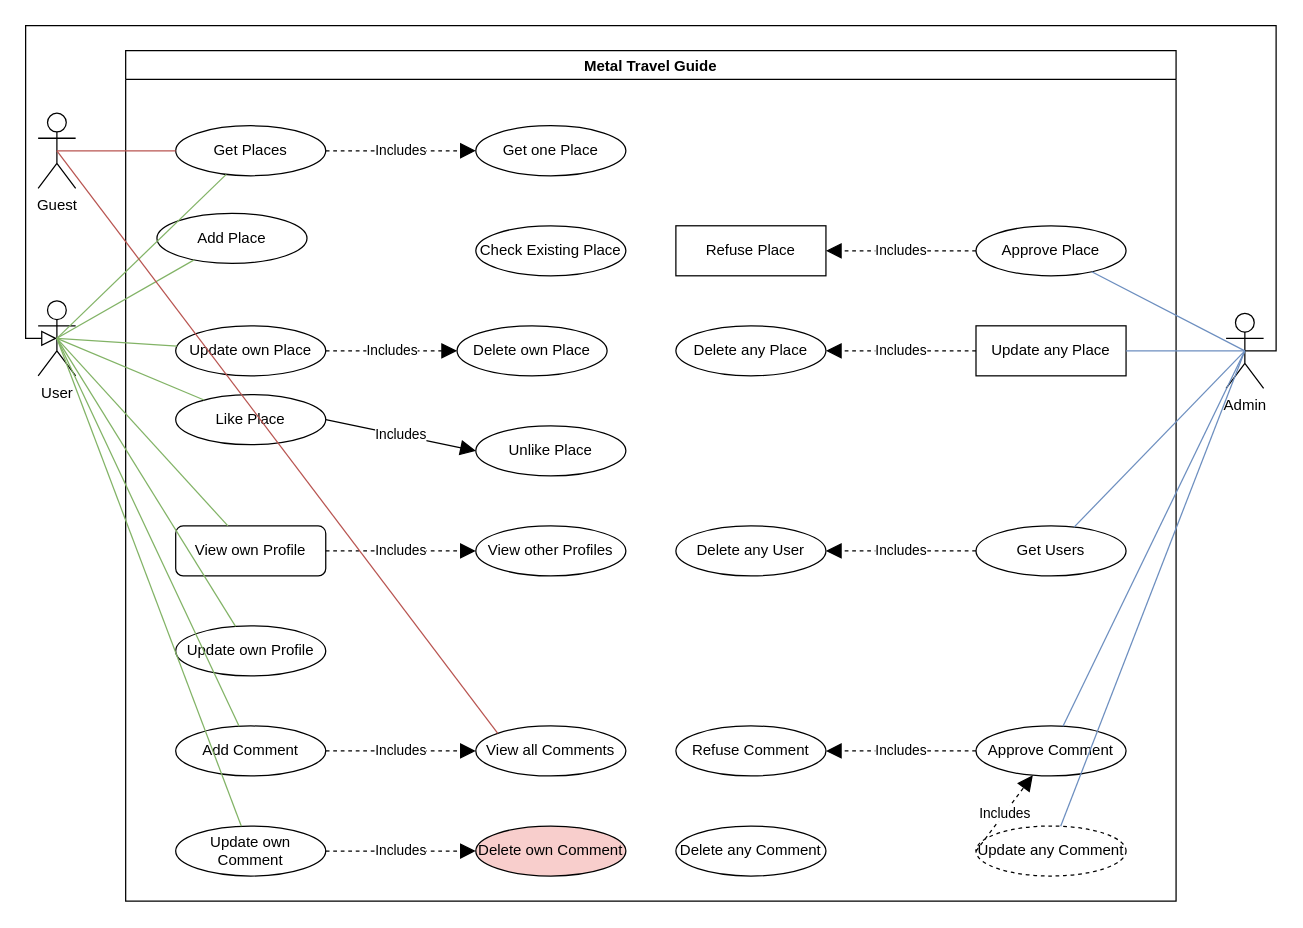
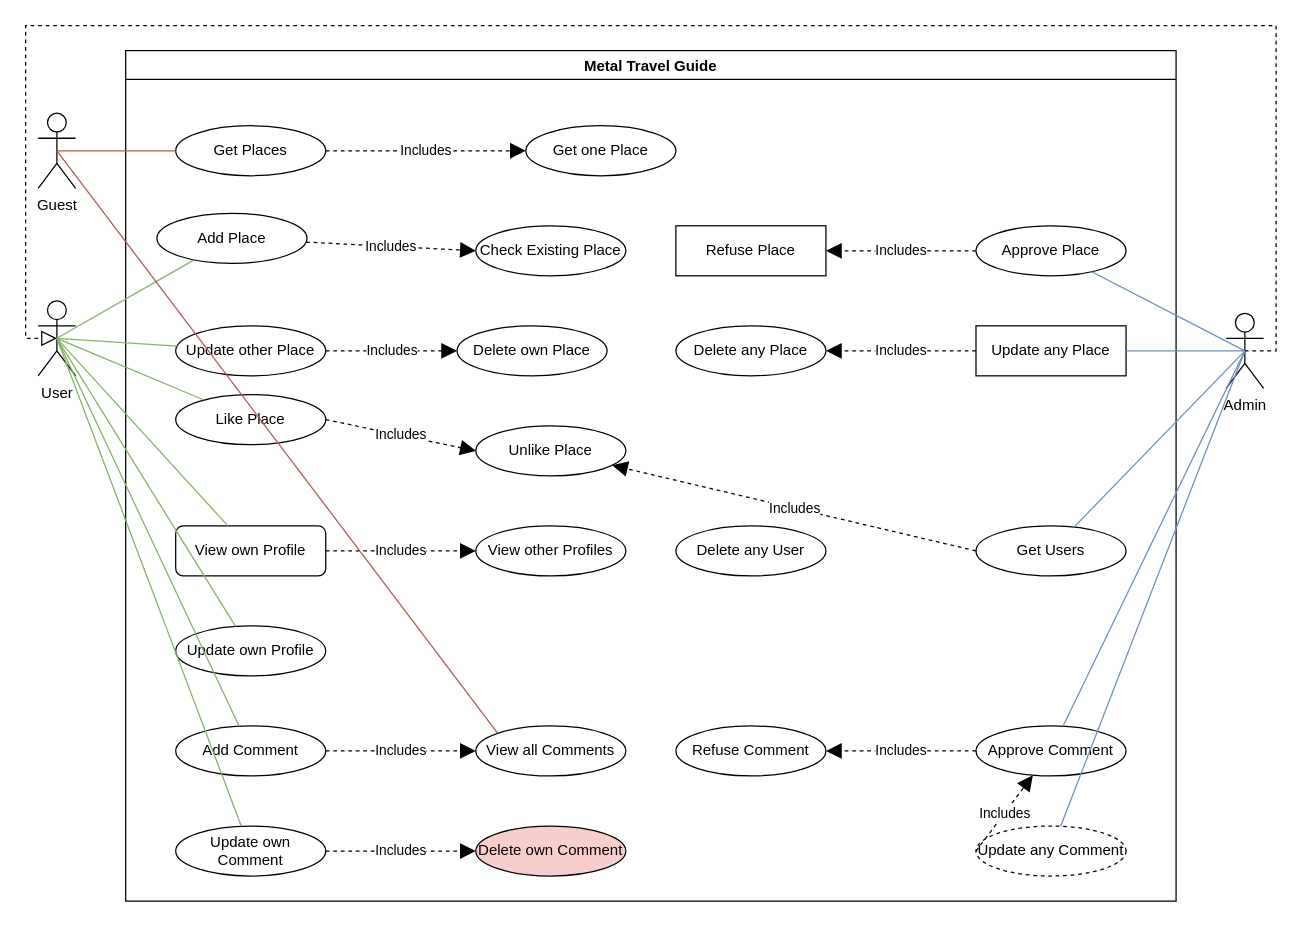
  <mxCell id="0" />
  <mxCell id="1" parent="0" />
  <mxCell id="2" value="User" style="shape=umlActor;verticalLabelPosition=bottom;verticalAlign=top;html=1;outlineConnect=0;" parent="1" vertex="1"><mxGeometry x="30" y="240" width="30" height="60" as="geometry" /></mxCell>
  <mxCell id="3" value="Admin" style="shape=umlActor;verticalLabelPosition=bottom;verticalAlign=top;html=1;outlineConnect=0;" parent="1" vertex="1"><mxGeometry x="980" y="250" width="30" height="60" as="geometry" /></mxCell>
  <mxCell id="4" value="Metal Travel Guide" style="swimlane;" parent="1" vertex="1"><mxGeometry x="100" y="40" width="840" height="680" as="geometry" /></mxCell>
  <mxCell id="5" value="Approve Place" style="ellipse;whiteSpace=wrap;html=1;" parent="4" vertex="1"><mxGeometry x="680" y="140" width="120" height="40" as="geometry" /></mxCell>
- <mxCell id="6" value="Update own Place" style="ellipse;whiteSpace=wrap;html=1;" parent="4" vertex="1"><mxGeometry x="40" y="220" width="120" height="40" as="geometry" /></mxCell>
+ <mxCell id="6" value="Update other Place" style="ellipse;whiteSpace=wrap;html=1;" parent="4" vertex="1"><mxGeometry x="40" y="220" width="120" height="40" as="geometry" /></mxCell>
  <mxCell id="7" value="Add Place" style="ellipse;whiteSpace=wrap;html=1;" parent="4" vertex="1"><mxGeometry x="25" y="130" width="120" height="40" as="geometry" /></mxCell>
  <mxCell id="8" value="Get Places" style="ellipse;whiteSpace=wrap;html=1;" parent="4" vertex="1"><mxGeometry x="40" y="60" width="120" height="40" as="geometry" /></mxCell>
  <mxCell id="9" value="Check Existing Place" style="ellipse;whiteSpace=wrap;html=1;" parent="4" vertex="1"><mxGeometry x="280" y="140" width="120" height="40" as="geometry" /></mxCell>
+ <mxCell id="10" value="Includes" style="endArrow=block;endSize=10;endFill=1;html=1;rounded=0;strokeWidth=1;startSize=10;dashed=1;startArrow=none;entryX=0;entryY=0.5;entryDx=0;entryDy=0;" parent="4" source="7" target="9" edge="1"><mxGeometry width="160" relative="1" as="geometry"><mxPoint x="176.36" y="422.156" as="sourcePoint" /><mxPoint x="270" y="140" as="targetPoint" /></mxGeometry></mxCell>
  <mxCell id="11" value="Update own Profile" style="ellipse;whiteSpace=wrap;html=1;" parent="4" vertex="1"><mxGeometry x="40" y="460" width="120" height="40" as="geometry" /></mxCell>
  <mxCell id="12" value="Delete own Place" style="ellipse;whiteSpace=wrap;html=1;" parent="4" vertex="1"><mxGeometry x="265" y="220" width="120" height="40" as="geometry" /></mxCell>
- <mxCell id="13" value="Get one Place" style="ellipse;whiteSpace=wrap;html=1;" parent="4" vertex="1"><mxGeometry x="280" y="60" width="120" height="40" as="geometry" /></mxCell>
+ <mxCell id="13" value="Get one Place" style="ellipse;whiteSpace=wrap;html=1;" parent="4" vertex="1"><mxGeometry x="320" y="60" width="120" height="40" as="geometry" /></mxCell>
  <mxCell id="14" value="Includes" style="endArrow=block;endSize=10;endFill=1;html=1;rounded=0;strokeWidth=1;startSize=10;dashed=1;startArrow=none;exitX=1;exitY=0.5;exitDx=0;exitDy=0;entryX=0;entryY=0.5;entryDx=0;entryDy=0;" parent="4" source="8" target="13" edge="1"><mxGeometry width="160" relative="1" as="geometry"><mxPoint x="170" y="100" as="sourcePoint" /><mxPoint x="270" y="60" as="targetPoint" /></mxGeometry></mxCell>
  <mxCell id="15" value="Includes" style="endArrow=block;endSize=10;endFill=1;html=1;rounded=0;strokeWidth=1;startSize=10;dashed=1;startArrow=none;exitX=1;exitY=0.5;exitDx=0;exitDy=0;entryX=0;entryY=0.5;entryDx=0;entryDy=0;" parent="4" source="6" target="12" edge="1"><mxGeometry width="160" relative="1" as="geometry"><mxPoint x="170" y="170" as="sourcePoint" /><mxPoint x="270" y="260" as="targetPoint" /></mxGeometry></mxCell>
  <mxCell id="16" value="Add Comment" style="ellipse;whiteSpace=wrap;html=1;" parent="4" vertex="1"><mxGeometry x="40" y="540" width="120" height="40" as="geometry" /></mxCell>
  <mxCell id="17" value="Update own Comment" style="ellipse;whiteSpace=wrap;html=1;" parent="4" vertex="1"><mxGeometry x="40" y="620" width="120" height="40" as="geometry" /></mxCell>
  <mxCell id="18" value="Delete own Comment" style="ellipse;whiteSpace=wrap;html=1;fillColor=#f8cecc;" parent="4" vertex="1"><mxGeometry x="280" y="620" width="120" height="40" as="geometry" /></mxCell>
  <mxCell id="19" value="Includes" style="endArrow=block;endSize=10;endFill=1;html=1;rounded=0;strokeWidth=1;startSize=10;dashed=1;startArrow=none;exitX=1;exitY=0.5;exitDx=0;exitDy=0;entryX=0;entryY=0.5;entryDx=0;entryDy=0;" parent="4" source="17" target="18" edge="1"><mxGeometry width="160" relative="1" as="geometry"><mxPoint x="10" y="470" as="sourcePoint" /><mxPoint x="130" y="470" as="targetPoint" /></mxGeometry></mxCell>
  <mxCell id="20" value="Approve Comment" style="ellipse;whiteSpace=wrap;html=1;" parent="4" vertex="1"><mxGeometry x="680" y="540" width="120" height="40" as="geometry" /></mxCell>
  <mxCell id="21" value="Update any Place" style="whiteSpace=wrap;html=1;rounded=0;" parent="4" vertex="1"><mxGeometry x="680" y="220" width="120" height="40" as="geometry" /></mxCell>
  <mxCell id="22" value="Delete any Place" style="ellipse;whiteSpace=wrap;html=1;" parent="4" vertex="1"><mxGeometry x="440" y="220" width="120" height="40" as="geometry" /></mxCell>
  <mxCell id="23" value="Includes" style="endArrow=block;endSize=10;endFill=1;html=1;rounded=0;strokeWidth=1;startSize=10;dashed=1;startArrow=none;exitX=0;exitY=0.5;exitDx=0;exitDy=0;entryX=1;entryY=0.5;entryDx=0;entryDy=0;" parent="4" source="21" target="22" edge="1"><mxGeometry width="160" relative="1" as="geometry"><mxPoint x="680" y="240" as="sourcePoint" /><mxPoint x="590" y="270" as="targetPoint" /></mxGeometry></mxCell>
  <mxCell id="24" value="Get Users" style="ellipse;whiteSpace=wrap;html=1;" parent="4" vertex="1"><mxGeometry x="680" y="380" width="120" height="40" as="geometry" /></mxCell>
  <mxCell id="25" value="Delete any User" style="ellipse;whiteSpace=wrap;html=1;" parent="4" vertex="1"><mxGeometry x="440" y="380" width="120" height="40" as="geometry" /></mxCell>
- <mxCell id="26" value="Includes" style="endArrow=block;endSize=10;endFill=1;html=1;rounded=0;strokeWidth=1;startSize=10;dashed=1;startArrow=none;entryX=1;entryY=0.5;entryDx=0;entryDy=0;exitX=0;exitY=0.5;exitDx=0;exitDy=0;" parent="4" source="24" target="25" edge="1"><mxGeometry width="160" relative="1" as="geometry"><mxPoint x="680" y="400" as="sourcePoint" /><mxPoint x="590" y="370" as="targetPoint" /></mxGeometry></mxCell>
+ <mxCell id="26" value="Includes" style="endArrow=block;endSize=10;endFill=1;html=1;rounded=0;strokeWidth=1;startSize=10;dashed=1;startArrow=none;exitX=0;exitY=0.5;exitDx=0;exitDy=0;" parent="4" source="24" target="33" edge="1"><mxGeometry width="160" relative="1" as="geometry"><mxPoint x="680" y="400" as="sourcePoint" /><mxPoint x="590" y="370" as="targetPoint" /></mxGeometry></mxCell>
  <mxCell id="27" value="Update any Comment" style="ellipse;whiteSpace=wrap;html=1;dashed=1;" parent="4" vertex="1"><mxGeometry x="680" y="620" width="120" height="40" as="geometry" /></mxCell>
- <mxCell id="28" value="Delete any Comment" style="ellipse;whiteSpace=wrap;html=1;" parent="4" vertex="1"><mxGeometry x="440" y="620" width="120" height="40" as="geometry" /></mxCell>
  <mxCell id="29" value="Includes" style="endArrow=block;endSize=10;endFill=1;html=1;rounded=0;strokeWidth=1;startSize=10;dashed=1;startArrow=none;exitX=0;exitY=0.5;exitDx=0;exitDy=0;" parent="4" source="27" target="20" edge="1"><mxGeometry width="160" relative="1" as="geometry"><mxPoint x="680" y="640" as="sourcePoint" /><mxPoint x="570" y="620" as="targetPoint" /></mxGeometry></mxCell>
  <mxCell id="30" value="View all Comments" style="ellipse;whiteSpace=wrap;html=1;" parent="4" vertex="1"><mxGeometry x="280" y="540" width="120" height="40" as="geometry" /></mxCell>
  <mxCell id="31" value="Includes" style="endArrow=block;endSize=10;endFill=1;html=1;rounded=0;strokeWidth=1;startSize=10;dashed=1;startArrow=none;exitX=1;exitY=0.5;exitDx=0;exitDy=0;entryX=0;entryY=0.5;entryDx=0;entryDy=0;" parent="4" source="16" target="30" edge="1"><mxGeometry width="160" relative="1" as="geometry"><mxPoint x="160" y="480" as="sourcePoint" /><mxPoint x="270" y="540" as="targetPoint" /></mxGeometry></mxCell>
  <mxCell id="32" value="Like Place" style="ellipse;whiteSpace=wrap;html=1;" parent="4" vertex="1"><mxGeometry x="40" y="275" width="120" height="40" as="geometry" /></mxCell>
  <mxCell id="33" value="Unlike Place" style="ellipse;whiteSpace=wrap;html=1;" parent="4" vertex="1"><mxGeometry x="280" y="300" width="120" height="40" as="geometry" /></mxCell>
- <mxCell id="34" value="Includes" style="endArrow=block;endSize=10;endFill=1;html=1;rounded=0;strokeWidth=1;startSize=10;dashed=0;startArrow=none;exitX=1;exitY=0.5;exitDx=0;exitDy=0;entryX=0;entryY=0.5;entryDx=0;entryDy=0;" parent="4" source="32" target="33" edge="1"><mxGeometry width="160" relative="1" as="geometry"><mxPoint x="-160" y="280" as="sourcePoint" /><mxPoint x="280" y="280" as="targetPoint" /></mxGeometry></mxCell>
+ <mxCell id="34" value="Includes" style="endArrow=block;endSize=10;endFill=1;html=1;rounded=0;strokeWidth=1;startSize=10;dashed=1;startArrow=none;exitX=1;exitY=0.5;exitDx=0;exitDy=0;entryX=0;entryY=0.5;entryDx=0;entryDy=0;" parent="4" source="32" target="33" edge="1"><mxGeometry width="160" relative="1" as="geometry"><mxPoint x="-160" y="280" as="sourcePoint" /><mxPoint x="280" y="280" as="targetPoint" /></mxGeometry></mxCell>
  <mxCell id="35" value="Refuse Place" style="whiteSpace=wrap;html=1;rounded=0;" parent="4" vertex="1"><mxGeometry x="440" y="140" width="120" height="40" as="geometry" /></mxCell>
  <mxCell id="36" value="Includes" style="endArrow=block;endSize=10;endFill=1;html=1;rounded=0;strokeWidth=1;startSize=10;dashed=1;startArrow=none;entryX=1;entryY=0.5;entryDx=0;entryDy=0;exitX=0;exitY=0.5;exitDx=0;exitDy=0;" parent="4" source="5" target="35" edge="1"><mxGeometry width="160" relative="1" as="geometry"><mxPoint x="-80" y="750" as="sourcePoint" /><mxPoint x="-150" y="760" as="targetPoint" /></mxGeometry></mxCell>
  <mxCell id="37" value="Refuse Comment" style="ellipse;whiteSpace=wrap;html=1;" parent="4" vertex="1"><mxGeometry x="440" y="540" width="120" height="40" as="geometry" /></mxCell>
  <mxCell id="38" value="Includes" style="endArrow=block;endSize=10;endFill=1;html=1;rounded=0;strokeWidth=1;startSize=10;dashed=1;startArrow=none;exitX=0;exitY=0.5;exitDx=0;exitDy=0;entryX=1;entryY=0.5;entryDx=0;entryDy=0;" parent="4" source="20" target="37" edge="1"><mxGeometry width="160" relative="1" as="geometry"><mxPoint x="680" y="560" as="sourcePoint" /><mxPoint x="590" y="520" as="targetPoint" /></mxGeometry></mxCell>
  <mxCell id="39" value="View own Profile" style="whiteSpace=wrap;html=1;rounded=1;" parent="4" vertex="1"><mxGeometry x="40" y="380" width="120" height="40" as="geometry" /></mxCell>
  <mxCell id="40" value="View other Profiles" style="ellipse;whiteSpace=wrap;html=1;" parent="4" vertex="1"><mxGeometry x="280" y="380" width="120" height="40" as="geometry" /></mxCell>
  <mxCell id="41" value="Includes" style="endArrow=block;endSize=10;endFill=1;html=1;rounded=0;strokeWidth=1;startSize=10;dashed=1;startArrow=none;exitX=1;exitY=0.5;exitDx=0;exitDy=0;entryX=0;entryY=0.5;entryDx=0;entryDy=0;" parent="4" source="39" target="40" edge="1"><mxGeometry width="160" relative="1" as="geometry"><mxPoint x="-320" y="340" as="sourcePoint" /><mxPoint x="280" y="360" as="targetPoint" /></mxGeometry></mxCell>
  <mxCell id="42" value="" style="endArrow=none;html=1;rounded=0;entryX=0.5;entryY=0.5;entryDx=0;entryDy=0;entryPerimeter=0;fillColor=#d5e8d4;strokeColor=#82b366;" parent="1" source="7" target="2" edge="1"><mxGeometry width="50" height="50" relative="1" as="geometry"><mxPoint x="520" y="430" as="sourcePoint" /><mxPoint x="570" y="380" as="targetPoint" /></mxGeometry></mxCell>
  <mxCell id="43" value="" style="endArrow=none;html=1;rounded=0;exitX=0.5;exitY=0.5;exitDx=0;exitDy=0;exitPerimeter=0;fillColor=#d5e8d4;strokeColor=#82b366;" parent="1" source="2" target="6" edge="1"><mxGeometry width="50" height="50" relative="1" as="geometry"><mxPoint x="150" y="310" as="sourcePoint" /><mxPoint x="570" y="380" as="targetPoint" /></mxGeometry></mxCell>
  <mxCell id="44" value="" style="endArrow=none;html=1;rounded=0;exitX=0.5;exitY=0.5;exitDx=0;exitDy=0;exitPerimeter=0;fillColor=#dae8fc;strokeColor=#6c8ebf;" parent="1" source="3" target="5" edge="1"><mxGeometry width="50" height="50" relative="1" as="geometry"><mxPoint x="520" y="430" as="sourcePoint" /><mxPoint x="570" y="380" as="targetPoint" /></mxGeometry></mxCell>
- <mxCell id="45" value="" style="endArrow=block;html=1;rounded=0;endFill=0;endSize=10;startSize=10;exitX=0.5;exitY=0.5;exitDx=0;exitDy=0;exitPerimeter=0;entryX=0.5;entryY=0.5;entryDx=0;entryDy=0;entryPerimeter=0;" parent="1" source="3" edge="1" target="2"><mxGeometry width="50" height="50" relative="1" as="geometry"><mxPoint x="55" y="400" as="sourcePoint" /><mxPoint x="0" y="270" as="targetPoint" /><Array as="points"><mxPoint x="1020" y="280" /><mxPoint x="1020" y="20" /><mxPoint x="20" y="20" /><mxPoint x="20" y="270" /></Array></mxGeometry></mxCell>
- <mxCell id="46" value="" style="endArrow=none;html=1;rounded=0;entryX=0.5;entryY=0.5;entryDx=0;entryDy=0;entryPerimeter=0;fillColor=#d5e8d4;strokeColor=#82b366;" parent="1" source="8" target="2" edge="1"><mxGeometry width="50" height="50" relative="1" as="geometry"><mxPoint x="575.01" y="214.261" as="sourcePoint" /><mxPoint x="170" y="210.003" as="targetPoint" /></mxGeometry></mxCell>
+ <mxCell id="45" value="" style="endArrow=block;html=1;rounded=0;endFill=0;endSize=10;startSize=10;exitX=0.5;exitY=0.5;exitDx=0;exitDy=0;exitPerimeter=0;entryX=0.5;entryY=0.5;entryDx=0;entryDy=0;entryPerimeter=0;dashed=1;" parent="1" source="3" edge="1" target="2"><mxGeometry width="50" height="50" relative="1" as="geometry"><mxPoint x="55" y="400" as="sourcePoint" /><mxPoint x="0" y="270" as="targetPoint" /><Array as="points"><mxPoint x="1020" y="280" /><mxPoint x="1020" y="20" /><mxPoint x="20" y="20" /><mxPoint x="20" y="270" /></Array></mxGeometry></mxCell>
  <mxCell id="47" value="" style="endArrow=none;html=1;rounded=0;fillColor=#d5e8d4;strokeColor=#82b366;exitX=0.5;exitY=0.5;exitDx=0;exitDy=0;exitPerimeter=0;" parent="1" source="2" target="39" edge="1"><mxGeometry width="50" height="50" relative="1" as="geometry"><mxPoint x="60" y="270" as="sourcePoint" /><mxPoint x="460.553" y="424.93" as="targetPoint" /></mxGeometry></mxCell>
  <mxCell id="48" value="" style="endArrow=none;html=1;rounded=0;exitX=0.5;exitY=0.5;exitDx=0;exitDy=0;exitPerimeter=0;fillColor=#d5e8d4;strokeColor=#82b366;" parent="1" source="2" target="11" edge="1"><mxGeometry width="50" height="50" relative="1" as="geometry"><mxPoint x="80" y="283.034" as="sourcePoint" /><mxPoint x="458.704" y="359.625" as="targetPoint" /></mxGeometry></mxCell>
  <mxCell id="49" value="" style="endArrow=none;html=1;rounded=0;exitX=0.5;exitY=0.5;exitDx=0;exitDy=0;exitPerimeter=0;fillColor=#dae8fc;strokeColor=#6c8ebf;" parent="1" source="3" target="20" edge="1"><mxGeometry width="50" height="50" relative="1" as="geometry"><mxPoint x="70" y="676.899" as="sourcePoint" /><mxPoint x="570" y="460" as="targetPoint" /></mxGeometry></mxCell>
  <mxCell id="50" value="" style="endArrow=none;html=1;rounded=0;exitX=0.5;exitY=0.5;exitDx=0;exitDy=0;exitPerimeter=0;fillColor=#d5e8d4;strokeColor=#82b366;" parent="1" source="2" target="16" edge="1"><mxGeometry width="50" height="50" relative="1" as="geometry"><mxPoint x="70" y="280" as="sourcePoint" /><mxPoint x="450" y="450" as="targetPoint" /></mxGeometry></mxCell>
  <mxCell id="51" value="" style="endArrow=none;html=1;rounded=0;exitX=0.5;exitY=0.5;exitDx=0;exitDy=0;exitPerimeter=0;fillColor=#d5e8d4;strokeColor=#82b366;" parent="1" source="2" target="17" edge="1"><mxGeometry width="50" height="50" relative="1" as="geometry"><mxPoint x="70" y="290" as="sourcePoint" /><mxPoint x="450" y="530" as="targetPoint" /></mxGeometry></mxCell>
  <mxCell id="52" value="Guest" style="shape=umlActor;verticalLabelPosition=bottom;verticalAlign=top;html=1;outlineConnect=0;" parent="1" vertex="1"><mxGeometry x="30" y="90" width="30" height="60" as="geometry" /></mxCell>
  <mxCell id="53" value="" style="endArrow=none;html=1;rounded=0;fillColor=#f8cecc;strokeColor=#b85450;entryX=0.5;entryY=0.5;entryDx=0;entryDy=0;entryPerimeter=0;" parent="1" source="8" target="52" edge="1"><mxGeometry width="50" height="50" relative="1" as="geometry"><mxPoint x="530" y="450" as="sourcePoint" /><mxPoint x="55" y="120" as="targetPoint" /></mxGeometry></mxCell>
  <mxCell id="54" value="" style="endArrow=none;html=1;rounded=0;exitX=0.5;exitY=0.5;exitDx=0;exitDy=0;exitPerimeter=0;fillColor=#dae8fc;strokeColor=#6c8ebf;" parent="1" source="3" target="24" edge="1"><mxGeometry width="50" height="50" relative="1" as="geometry"><mxPoint x="31.29" y="677.07" as="sourcePoint" /><mxPoint x="440.003" y="900.004" as="targetPoint" /></mxGeometry></mxCell>
  <mxCell id="55" value="" style="endArrow=none;html=1;rounded=0;exitX=0.5;exitY=0.5;exitDx=0;exitDy=0;exitPerimeter=0;fillColor=#dae8fc;strokeColor=#6c8ebf;" parent="1" source="3" target="27" edge="1"><mxGeometry width="50" height="50" relative="1" as="geometry"><mxPoint x="60" y="680" as="sourcePoint" /><mxPoint x="410" y="1000" as="targetPoint" /></mxGeometry></mxCell>
  <mxCell id="56" value="" style="endArrow=none;html=1;rounded=0;exitX=0.5;exitY=0.5;exitDx=0;exitDy=0;exitPerimeter=0;fillColor=#dae8fc;strokeColor=#6c8ebf;" parent="1" source="3" target="21" edge="1"><mxGeometry width="50" height="50" relative="1" as="geometry"><mxPoint x="60" y="600" as="sourcePoint" /><mxPoint x="570" y="940" as="targetPoint" /></mxGeometry></mxCell>
  <mxCell id="57" value="" style="endArrow=none;html=1;rounded=0;exitX=0;exitY=0;exitDx=0;exitDy=0;entryX=0.5;entryY=0.5;entryDx=0;entryDy=0;entryPerimeter=0;fillColor=#f8cecc;strokeColor=#b85450;" parent="1" source="30" target="52" edge="1"><mxGeometry width="50" height="50" relative="1" as="geometry"><mxPoint x="450" y="130" as="sourcePoint" /><mxPoint x="80" y="130" as="targetPoint" /></mxGeometry></mxCell>
  <mxCell id="58" value="" style="endArrow=none;html=1;rounded=0;fillColor=#d5e8d4;strokeColor=#82b366;exitX=0.5;exitY=0.5;exitDx=0;exitDy=0;exitPerimeter=0;" parent="1" source="2" target="32" edge="1"><mxGeometry width="50" height="50" relative="1" as="geometry"><mxPoint x="65" y="280" as="sourcePoint" /><mxPoint x="450.136" y="288.655" as="targetPoint" /></mxGeometry></mxCell>
